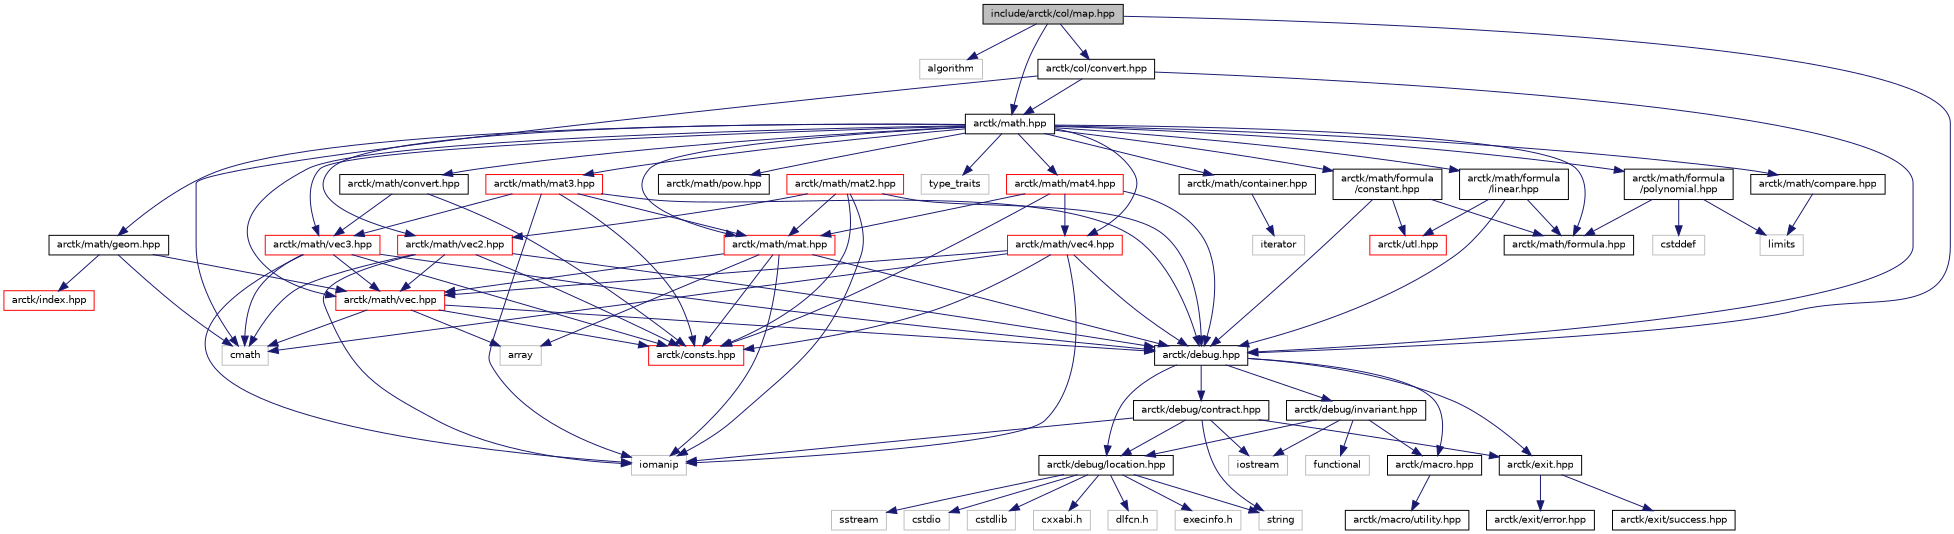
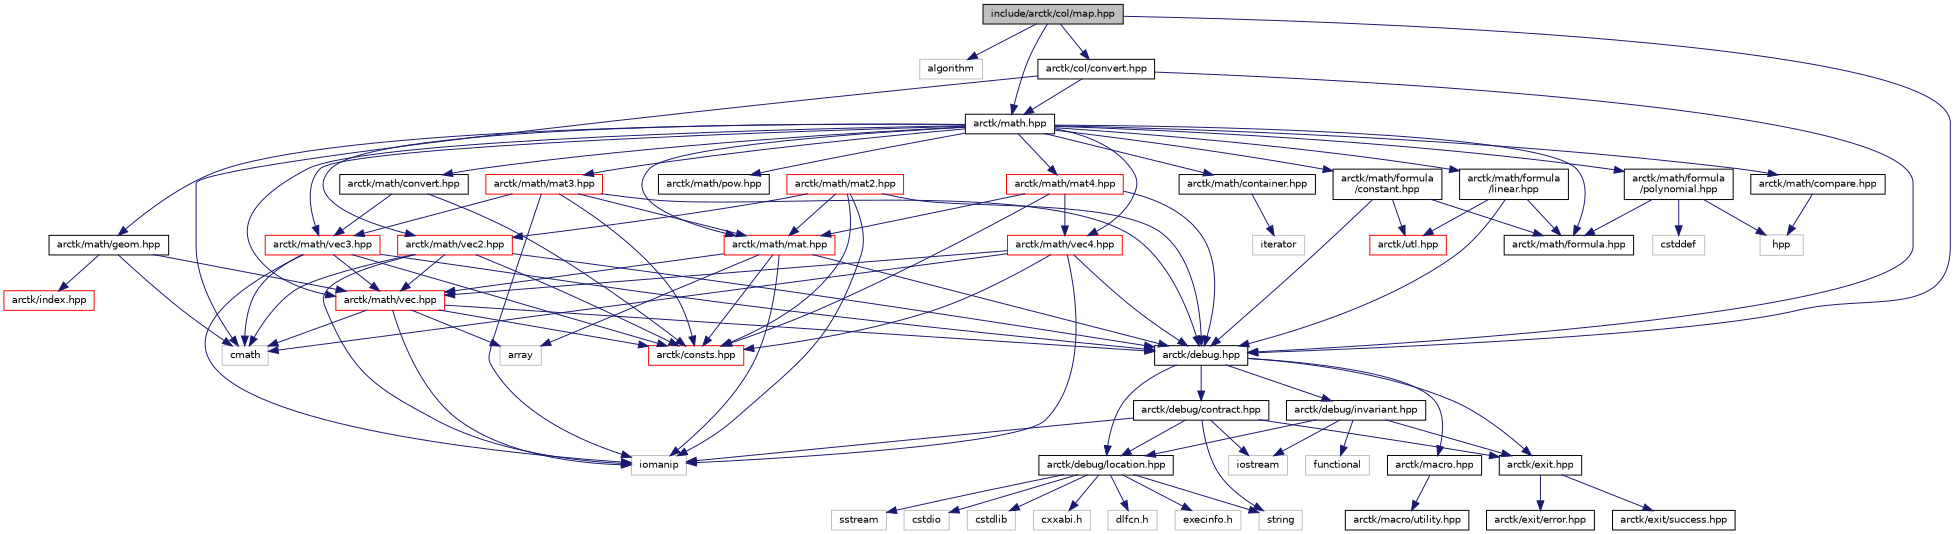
  digraph {
    node [color=black fontname=Helvetica fontsize=10 shape=record]
    edge [color=midnightblue fontname=Helvetica fontsize=10 labelfontname=Helvetica labelfontsize=10 style=solid]
    n1 [fillcolor=grey75 fontcolor=black height=0.2 label="include/arctk/col/map.hpp" style=filled width=0.4]
    n2 [color=grey75 height=0.2 label=algorithm width=0.4]
    n3 [height=0.2 label="arctk/col/convert.hpp" width=0.4]
    n4 [height=0.2 label="arctk/debug.hpp" width=0.4]
    n5 [height=0.2 label="arctk/math.hpp" width=0.4]
    n6 [color=grey75 height=0.2 label=cmath width=0.4]
    n7 [height=0.2 label="arctk/debug/contract.hpp" width=0.4]
    n8 [height=0.2 label="arctk/debug/location.hpp" width=0.4]
    n9 [height=0.2 label="arctk/exit.hpp" width=0.4]
    n10 [height=0.2 label="arctk/debug/invariant.hpp" width=0.4]
    n11 [height=0.2 label="arctk/macro.hpp" width=0.4]
-   n12 [color=grey75 height=0.2 label=type_traits width=0.4]
    n13 [height=0.2 label="arctk/math/compare.hpp" width=0.4]
    n14 [height=0.2 label="arctk/math/container.hpp" width=0.4]
    n15 [height=0.2 label="arctk/math/convert.hpp" width=0.4]
    n16 [color=red height=0.2 label="arctk/math/vec3.hpp" width=0.4]
    n17 [color=red height=0.2 label="arctk/math/vec.hpp" width=0.4]
    n18 [height=0.2 label="arctk/math/formula.hpp" width=0.4]
    n19 [height=0.2 label="arctk/math/formula\l/constant.hpp" width=0.4]
    n20 [height=0.2 label="arctk/math/formula\l/linear.hpp" width=0.4]
    n21 [height=0.2 label="arctk/math/formula\l/polynomial.hpp" width=0.4]
    n22 [height=0.2 label="arctk/math/geom.hpp" width=0.4]
    n23 [color=red height=0.2 label="arctk/math/mat.hpp" width=0.4]
    n24 [color=red height=0.2 label="arctk/math/vec2.hpp" width=0.4]
    n25 [color=red height=0.2 label="arctk/math/mat3.hpp" width=0.4]
    n26 [color=red height=0.2 label="arctk/math/mat4.hpp" width=0.4]
    n27 [color=red height=0.2 label="arctk/math/vec4.hpp" width=0.4]
    n28 [height=0.2 label="arctk/math/pow.hpp" width=0.4]
    n29 [color=grey75 height=0.2 label=iostream width=0.4]
    n30 [color=grey75 height=0.2 label=string width=0.4]
    n31 [color=grey75 height=0.2 label=iomanip width=0.4]
    n32 [color=grey75 height=0.2 label=cstdio width=0.4]
    n33 [color=grey75 height=0.2 label=cstdlib width=0.4]
    n34 [color=grey75 height=0.2 label="cxxabi.h" width=0.4]
    n35 [color=grey75 height=0.2 label="dlfcn.h" width=0.4]
    n36 [color=grey75 height=0.2 label="execinfo.h" width=0.4]
    n37 [color=grey75 height=0.2 label=sstream width=0.4]
    n38 [height=0.2 label="arctk/exit/error.hpp" width=0.4]
    n39 [height=0.2 label="arctk/exit/success.hpp" width=0.4]
    n40 [color=grey75 height=0.2 label=functional width=0.4]
    n41 [height=0.2 label="arctk/macro/utility.hpp" width=0.4]
-   n42 [color=grey75 height=0.2 label=limits width=0.4]
+   n42 [color=grey75 height=0.2 label=hpp width=0.4]
    n43 [color=grey75 height=0.2 label=iterator width=0.4]
    n44 [color=red height=0.2 label="arctk/consts.hpp" width=0.4]
    n45 [color=grey75 height=0.2 label=array width=0.4]
    n46 [color=red height=0.2 label="arctk/utl.hpp" width=0.4]
    n47 [color=grey75 height=0.2 label=cstddef width=0.4]
    n48 [color=red height=0.2 label="arctk/index.hpp" width=0.4]
    n49 [color=red height=0.2 label="arctk/math/mat2.hpp" width=0.4]
    n1 -> n2
    n1 -> n3
    n1 -> n4
    n1 -> n5
    n3 -> n4
    n3 -> n5
    n3 -> n6
    n4 -> n7
    n4 -> n8
    n4 -> n9
    n4 -> n10
    n4 -> n11
-   n5 -> n12
    n5 -> n13
    n5 -> n14
    n5 -> n15
    n5 -> n16
    n5 -> n17
    n5 -> n18
    n5 -> n19
    n5 -> n20
    n5 -> n21
    n5 -> n22
    n5 -> n23
    n5 -> n24
    n5 -> n25
    n5 -> n26
    n5 -> n27
    n5 -> n28
    n7 -> n8
    n7 -> n9
    n7 -> n29
    n7 -> n30
    n7 -> n31
    n8 -> n30
    n8 -> n32
    n8 -> n33
    n8 -> n34
    n8 -> n35
    n8 -> n36
    n8 -> n37
    n9 -> n38
    n9 -> n39
    n10 -> n8
-   n10 -> n11
+   n10 -> n9
    n10 -> n29
    n10 -> n40
    n11 -> n41
    n13 -> n42
    n14 -> n43
    n15 -> n16
    n15 -> n44
    n16 -> n4
    n16 -> n6
    n16 -> n17
    n16 -> n31
    n16 -> n44
    n17 -> n4
    n17 -> n6
+   n17 -> n31
    n17 -> n44
    n17 -> n45
    n19 -> n4
    n19 -> n18
    n19 -> n46
    n20 -> n4
    n20 -> n18
    n20 -> n46
    n21 -> n18
    n21 -> n42
    n21 -> n47
    n22 -> n6
    n22 -> n17
    n22 -> n48
    n23 -> n4
    n23 -> n17
    n23 -> n31
    n23 -> n44
    n23 -> n45
    n24 -> n4
    n24 -> n6
    n24 -> n17
    n24 -> n31
    n24 -> n44
    n25 -> n4
    n25 -> n16
    n25 -> n23
    n25 -> n31
    n25 -> n44
    n26 -> n4
    n26 -> n23
    n26 -> n27
    n26 -> n44
    n27 -> n4
    n27 -> n6
    n27 -> n17
    n27 -> n31
    n27 -> n44
    n49 -> n4
    n49 -> n23
    n49 -> n24
    n49 -> n31
    n49 -> n44
  }
